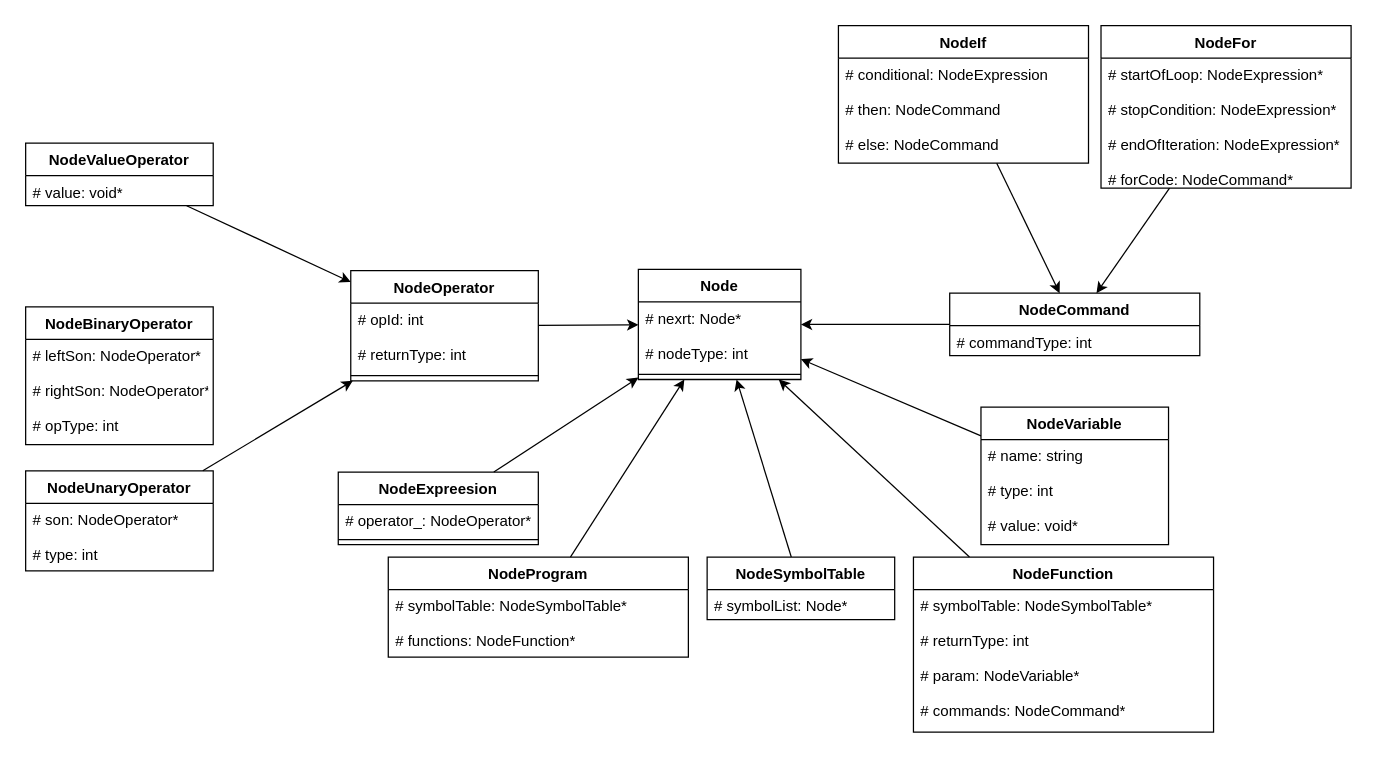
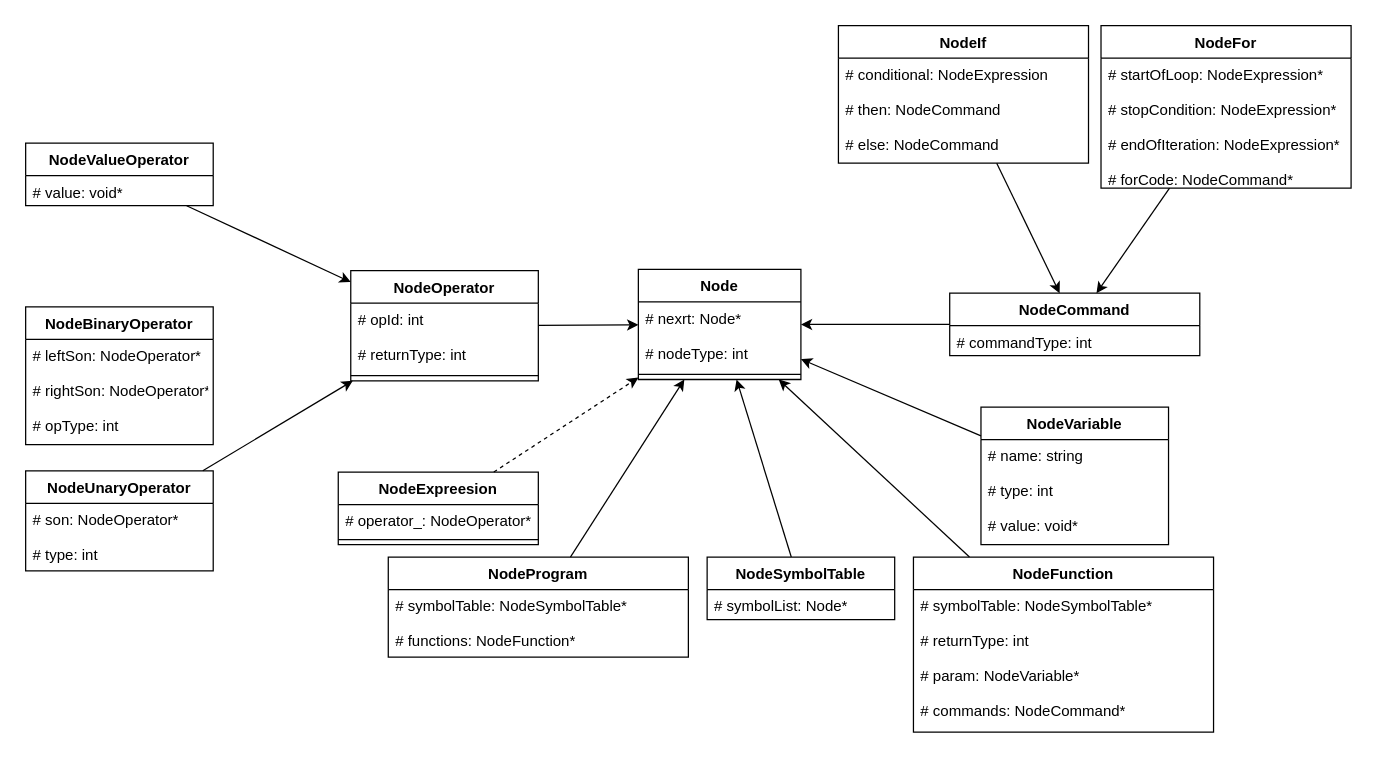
  <mxCell id="0" />
  <mxCell id="1" parent="0" />
  <mxCell id="2" value="NodeProgram" style="swimlane;fontStyle=1;align=center;verticalAlign=top;childLayout=stackLayout;horizontal=1;startSize=26;horizontalStack=0;resizeParent=1;resizeParentMax=0;resizeLast=0;collapsible=1;marginBottom=0;" vertex="1" parent="1"><mxGeometry x="310" y="445" width="240" height="80" as="geometry" /></mxCell>
  <mxCell id="3" value="# symbolTable: NodeSymbolTable*&#10;&#10;# functions: NodeFunction*" style="text;strokeColor=none;fillColor=none;align=left;verticalAlign=top;spacingLeft=4;spacingRight=4;overflow=hidden;rotatable=0;points=[[0,0.5],[1,0.5]];portConstraint=eastwest;" vertex="1" parent="2"><mxGeometry y="26" width="240" height="54" as="geometry" /></mxCell>
  <mxCell id="4" value="Node" style="swimlane;fontStyle=1;align=center;verticalAlign=top;childLayout=stackLayout;horizontal=1;startSize=26;horizontalStack=0;resizeParent=1;resizeParentMax=0;resizeLast=0;collapsible=1;marginBottom=0;" vertex="1" parent="1"><mxGeometry x="510" y="215" width="130" height="88" as="geometry" /></mxCell>
  <mxCell id="5" value="# nexrt: Node*&#10;&#10;# nodeType: int" style="text;strokeColor=none;fillColor=none;align=left;verticalAlign=top;spacingLeft=4;spacingRight=4;overflow=hidden;rotatable=0;points=[[0,0.5],[1,0.5]];portConstraint=eastwest;" vertex="1" parent="4"><mxGeometry y="26" width="130" height="54" as="geometry" /></mxCell>
  <mxCell id="6" value="" style="line;strokeWidth=1;fillColor=none;align=left;verticalAlign=middle;spacingTop=-1;spacingLeft=3;spacingRight=3;rotatable=0;labelPosition=right;points=[];portConstraint=eastwest;" vertex="1" parent="4"><mxGeometry y="80" width="130" height="8" as="geometry" /></mxCell>
  <mxCell id="7" value="" style="endArrow=classic;html=1;" edge="1" parent="1" source="2" target="4"><mxGeometry width="50" height="50" relative="1" as="geometry"><mxPoint x="470" y="605" as="sourcePoint" /><mxPoint x="550" y="365" as="targetPoint" /></mxGeometry></mxCell>
  <mxCell id="8" value="NodeSymbolTable" style="swimlane;fontStyle=1;align=center;verticalAlign=top;childLayout=stackLayout;horizontal=1;startSize=26;horizontalStack=0;resizeParent=1;resizeParentMax=0;resizeLast=0;collapsible=1;marginBottom=0;" vertex="1" parent="1"><mxGeometry x="565" y="445" width="150" height="50" as="geometry" /></mxCell>
  <mxCell id="9" value="# symbolList: Node*" style="text;strokeColor=none;fillColor=none;align=left;verticalAlign=top;spacingLeft=4;spacingRight=4;overflow=hidden;rotatable=0;points=[[0,0.5],[1,0.5]];portConstraint=eastwest;" vertex="1" parent="8"><mxGeometry y="26" width="150" height="24" as="geometry" /></mxCell>
  <mxCell id="10" value="" style="endArrow=classic;html=1;" edge="1" parent="1" source="8" target="4"><mxGeometry width="50" height="50" relative="1" as="geometry"><mxPoint x="628.066" y="455" as="sourcePoint" /><mxPoint x="604.808" y="365" as="targetPoint" /></mxGeometry></mxCell>
  <mxCell id="11" value="NodeFunction" style="swimlane;fontStyle=1;align=center;verticalAlign=top;childLayout=stackLayout;horizontal=1;startSize=26;horizontalStack=0;resizeParent=1;resizeParentMax=0;resizeLast=0;collapsible=1;marginBottom=0;" vertex="1" parent="1"><mxGeometry x="730" y="445" width="240" height="140" as="geometry" /></mxCell>
  <mxCell id="12" value="# symbolTable: NodeSymbolTable*&#10;&#10;# returnType: int&#10;&#10;# param: NodeVariable*&#10;&#10;# commands: NodeCommand*" style="text;strokeColor=none;fillColor=none;align=left;verticalAlign=top;spacingLeft=4;spacingRight=4;overflow=hidden;rotatable=0;points=[[0,0.5],[1,0.5]];portConstraint=eastwest;" vertex="1" parent="11"><mxGeometry y="26" width="240" height="114" as="geometry" /></mxCell>
  <mxCell id="13" value="" style="endArrow=classic;html=1;" edge="1" parent="1" source="11" target="4"><mxGeometry width="50" height="50" relative="1" as="geometry"><mxPoint x="691.731" y="455" as="sourcePoint" /><mxPoint x="614.808" y="375" as="targetPoint" /></mxGeometry></mxCell>
  <mxCell id="14" value="NodeVariable" style="swimlane;fontStyle=1;align=center;verticalAlign=top;childLayout=stackLayout;horizontal=1;startSize=26;horizontalStack=0;resizeParent=1;resizeParentMax=0;resizeLast=0;collapsible=1;marginBottom=0;" vertex="1" parent="1"><mxGeometry x="784" y="325" width="150" height="110" as="geometry" /></mxCell>
  <mxCell id="15" value="# name: string&#10;&#10;# type: int&#10;&#10;# value: void*" style="text;strokeColor=none;fillColor=none;align=left;verticalAlign=top;spacingLeft=4;spacingRight=4;overflow=hidden;rotatable=0;points=[[0,0.5],[1,0.5]];portConstraint=eastwest;" vertex="1" parent="14"><mxGeometry y="26" width="150" height="84" as="geometry" /></mxCell>
  <mxCell id="16" value="" style="endArrow=classic;html=1;" edge="1" parent="1" source="14" target="4"><mxGeometry width="50" height="50" relative="1" as="geometry"><mxPoint x="870" y="290.111" as="sourcePoint" /><mxPoint x="650" y="273.815" as="targetPoint" /></mxGeometry></mxCell>
  <mxCell id="17" value="NodeOperator" style="swimlane;fontStyle=1;align=center;verticalAlign=top;childLayout=stackLayout;horizontal=1;startSize=26;horizontalStack=0;resizeParent=1;resizeParentMax=0;resizeLast=0;collapsible=1;marginBottom=0;" vertex="1" parent="1"><mxGeometry x="280" y="216" width="150" height="88" as="geometry" /></mxCell>
  <mxCell id="18" value="# opId: int&#10;&#10;# returnType: int" style="text;strokeColor=none;fillColor=none;align=left;verticalAlign=top;spacingLeft=4;spacingRight=4;overflow=hidden;rotatable=0;points=[[0,0.5],[1,0.5]];portConstraint=eastwest;" vertex="1" parent="17"><mxGeometry y="26" width="150" height="54" as="geometry" /></mxCell>
  <mxCell id="19" value="" style="line;strokeWidth=1;fillColor=none;align=left;verticalAlign=middle;spacingTop=-1;spacingLeft=3;spacingRight=3;rotatable=0;labelPosition=right;points=[];portConstraint=eastwest;" vertex="1" parent="17"><mxGeometry y="80" width="150" height="8" as="geometry" /></mxCell>
  <mxCell id="20" value="" style="endArrow=classic;html=1;" edge="1" parent="1" source="17" target="4"><mxGeometry width="50" height="50" relative="1" as="geometry"><mxPoint x="467.739" y="455" as="sourcePoint" /><mxPoint x="557.261" y="313" as="targetPoint" /></mxGeometry></mxCell>
  <mxCell id="21" value="NodeExpreesion" style="swimlane;fontStyle=1;align=center;verticalAlign=top;childLayout=stackLayout;horizontal=1;startSize=26;horizontalStack=0;resizeParent=1;resizeParentMax=0;resizeLast=0;collapsible=1;marginBottom=0;" vertex="1" parent="1"><mxGeometry x="270" y="377" width="160" height="58" as="geometry" /></mxCell>
  <mxCell id="22" value="# operator_: NodeOperator*" style="text;strokeColor=none;fillColor=none;align=left;verticalAlign=top;spacingLeft=4;spacingRight=4;overflow=hidden;rotatable=0;points=[[0,0.5],[1,0.5]];portConstraint=eastwest;" vertex="1" parent="21"><mxGeometry y="26" width="160" height="24" as="geometry" /></mxCell>
  <mxCell id="23" value="" style="line;strokeWidth=1;fillColor=none;align=left;verticalAlign=middle;spacingTop=-1;spacingLeft=3;spacingRight=3;rotatable=0;labelPosition=right;points=[];portConstraint=eastwest;" vertex="1" parent="21"><mxGeometry y="50" width="160" height="8" as="geometry" /></mxCell>
- <mxCell id="24" value="" style="endArrow=classic;html=1;" edge="1" parent="1" source="21" target="4"><mxGeometry width="50" height="50" relative="1" as="geometry"><mxPoint x="370" y="291.241" as="sourcePoint" /><mxPoint x="520" y="275.724" as="targetPoint" /></mxGeometry></mxCell>
+ <mxCell id="24" value="" style="endArrow=classic;html=1;dashed=1;" edge="1" parent="1" source="21" target="4"><mxGeometry width="50" height="50" relative="1" as="geometry"><mxPoint x="370" y="291.241" as="sourcePoint" /><mxPoint x="520" y="275.724" as="targetPoint" /></mxGeometry></mxCell>
  <mxCell id="25" value="NodeUnaryOperator" style="swimlane;fontStyle=1;align=center;verticalAlign=top;childLayout=stackLayout;horizontal=1;startSize=26;horizontalStack=0;resizeParent=1;resizeParentMax=0;resizeLast=0;collapsible=1;marginBottom=0;" vertex="1" parent="1"><mxGeometry x="20" y="376" width="150" height="80" as="geometry" /></mxCell>
  <mxCell id="26" value="# son: NodeOperator*&#10;&#10;# type: int" style="text;strokeColor=none;fillColor=none;align=left;verticalAlign=top;spacingLeft=4;spacingRight=4;overflow=hidden;rotatable=0;points=[[0,0.5],[1,0.5]];portConstraint=eastwest;" vertex="1" parent="25"><mxGeometry y="26" width="150" height="54" as="geometry" /></mxCell>
  <mxCell id="27" value="NodeBinaryOperator" style="swimlane;fontStyle=1;align=center;verticalAlign=top;childLayout=stackLayout;horizontal=1;startSize=26;horizontalStack=0;resizeParent=1;resizeParentMax=0;resizeLast=0;collapsible=1;marginBottom=0;" vertex="1" parent="1"><mxGeometry x="20" y="245" width="150" height="110" as="geometry" /></mxCell>
  <mxCell id="28" value="# leftSon: NodeOperator*&#10;&#10;# rightSon: NodeOperator*&#10;&#10;# opType: int" style="text;strokeColor=none;fillColor=none;align=left;verticalAlign=top;spacingLeft=4;spacingRight=4;overflow=hidden;rotatable=0;points=[[0,0.5],[1,0.5]];portConstraint=eastwest;" vertex="1" parent="27"><mxGeometry y="26" width="150" height="84" as="geometry" /></mxCell>
  <mxCell id="29" value="NodeValueOperator" style="swimlane;fontStyle=1;align=center;verticalAlign=top;childLayout=stackLayout;horizontal=1;startSize=26;horizontalStack=0;resizeParent=1;resizeParentMax=0;resizeLast=0;collapsible=1;marginBottom=0;" vertex="1" parent="1"><mxGeometry x="20" y="114" width="150" height="50" as="geometry" /></mxCell>
  <mxCell id="30" value="# value: void*" style="text;strokeColor=none;fillColor=none;align=left;verticalAlign=top;spacingLeft=4;spacingRight=4;overflow=hidden;rotatable=0;points=[[0,0.5],[1,0.5]];portConstraint=eastwest;" vertex="1" parent="29"><mxGeometry y="26" width="150" height="24" as="geometry" /></mxCell>
  <mxCell id="31" value="" style="endArrow=classic;html=1;" edge="1" parent="1" source="29" target="17"><mxGeometry width="50" height="50" relative="1" as="geometry"><mxPoint x="439.174" y="183" as="sourcePoint" /><mxPoint x="520" y="230.667" as="targetPoint" /></mxGeometry></mxCell>
  <mxCell id="32" value="" style="endArrow=classic;html=1;" edge="1" parent="1" source="25" target="17"><mxGeometry width="50" height="50" relative="1" as="geometry"><mxPoint x="190" y="238.789" as="sourcePoint" /><mxPoint x="232.931" y="265" as="targetPoint" /></mxGeometry></mxCell>
  <mxCell id="33" value="NodeFor" style="swimlane;fontStyle=1;align=center;verticalAlign=top;childLayout=stackLayout;horizontal=1;startSize=26;horizontalStack=0;resizeParent=1;resizeParentMax=0;resizeLast=0;collapsible=1;marginBottom=0;" vertex="1" parent="1"><mxGeometry x="880" y="20" width="200" height="130" as="geometry" /></mxCell>
  <mxCell id="34" value="# startOfLoop: NodeExpression*&#10;&#10;# stopCondition: NodeExpression*&#10;&#10;# endOfIteration: NodeExpression*&#10;&#10;# forCode: NodeCommand*" style="text;strokeColor=none;fillColor=none;align=left;verticalAlign=top;spacingLeft=4;spacingRight=4;overflow=hidden;rotatable=0;points=[[0,0.5],[1,0.5]];portConstraint=eastwest;" vertex="1" parent="33"><mxGeometry y="26" width="200" height="104" as="geometry" /></mxCell>
  <mxCell id="35" value="NodeIf" style="swimlane;fontStyle=1;align=center;verticalAlign=top;childLayout=stackLayout;horizontal=1;startSize=26;horizontalStack=0;resizeParent=1;resizeParentMax=0;resizeLast=0;collapsible=1;marginBottom=0;" vertex="1" parent="1"><mxGeometry x="670" y="20" width="200" height="110" as="geometry" /></mxCell>
  <mxCell id="36" value="# conditional: NodeExpression&#10;&#10;# then: NodeCommand&#10;&#10;# else: NodeCommand" style="text;strokeColor=none;fillColor=none;align=left;verticalAlign=top;spacingLeft=4;spacingRight=4;overflow=hidden;rotatable=0;points=[[0,0.5],[1,0.5]];portConstraint=eastwest;" vertex="1" parent="35"><mxGeometry y="26" width="200" height="84" as="geometry" /></mxCell>
  <mxCell id="37" value="NodeCommand" style="swimlane;fontStyle=1;align=center;verticalAlign=top;childLayout=stackLayout;horizontal=1;startSize=26;horizontalStack=0;resizeParent=1;resizeParentMax=0;resizeLast=0;collapsible=1;marginBottom=0;" vertex="1" parent="1"><mxGeometry x="759" y="234" width="200" height="50" as="geometry" /></mxCell>
  <mxCell id="38" value="# commandType: int" style="text;strokeColor=none;fillColor=none;align=left;verticalAlign=top;spacingLeft=4;spacingRight=4;overflow=hidden;rotatable=0;points=[[0,0.5],[1,0.5]];portConstraint=eastwest;" vertex="1" parent="37"><mxGeometry y="26" width="200" height="24" as="geometry" /></mxCell>
  <mxCell id="39" value="" style="endArrow=classic;html=1;" edge="1" parent="1" source="37" target="4"><mxGeometry width="50" height="50" relative="1" as="geometry"><mxPoint x="439.174" y="183" as="sourcePoint" /><mxPoint x="520" y="230.667" as="targetPoint" /></mxGeometry></mxCell>
  <mxCell id="40" value="" style="endArrow=classic;html=1;" edge="1" parent="1" source="35" target="37"><mxGeometry width="50" height="50" relative="1" as="geometry"><mxPoint x="660" y="-135" as="sourcePoint" /><mxPoint x="598.374" y="225" as="targetPoint" /></mxGeometry></mxCell>
  <mxCell id="41" value="" style="endArrow=classic;html=1;" edge="1" parent="1" source="33" target="37"><mxGeometry width="50" height="50" relative="1" as="geometry"><mxPoint x="602.5" y="-115" as="sourcePoint" /><mxPoint x="647.5" y="-85" as="targetPoint" /></mxGeometry></mxCell>
